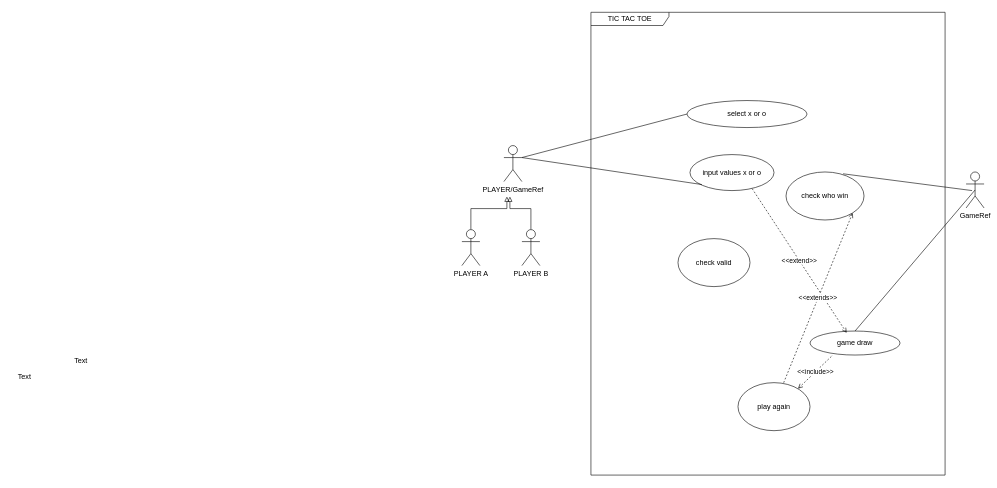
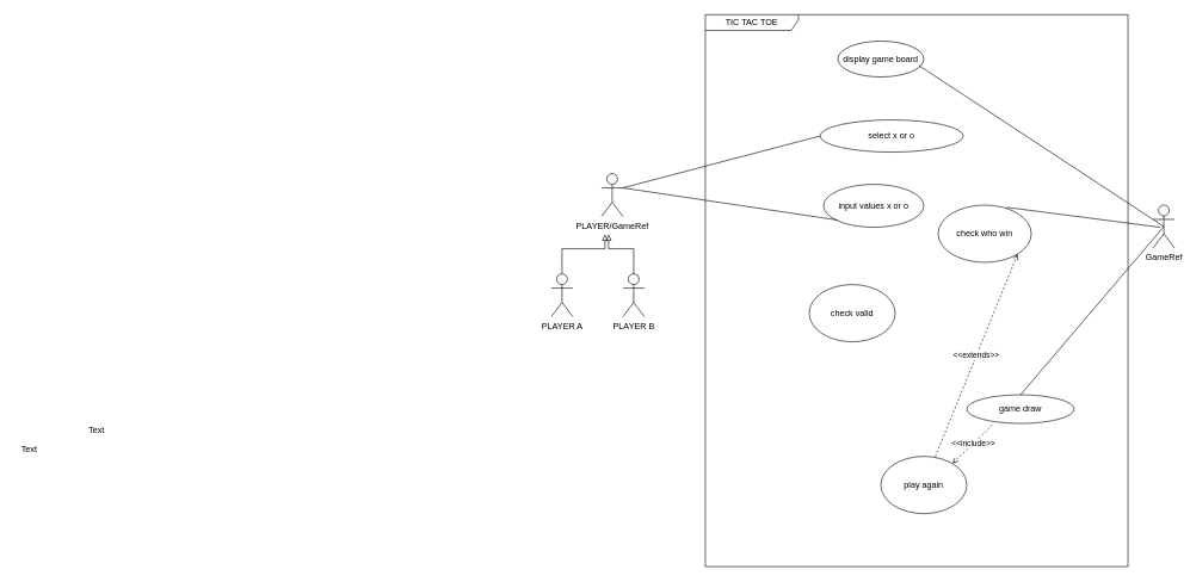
  <mxCell id="0" />
  <mxCell id="1" parent="0" />
  <mxCell id="2" value="TIC TAC TOE" style="shape=umlFrame;whiteSpace=wrap;html=1;width=130;height=22;" parent="1" vertex="1"><mxGeometry x="984" y="20" width="590" height="771" as="geometry" /></mxCell>
  <mxCell id="3" style="edgeStyle=orthogonalEdgeStyle;rounded=0;orthogonalLoop=1;jettySize=auto;html=1;exitX=0.5;exitY=0;exitDx=0;exitDy=0;exitPerimeter=0;endArrow=block;endFill=0;" edge="1" parent="1" source="4"><mxGeometry relative="1" as="geometry"><mxPoint x="849" y="327" as="targetPoint" /><Array as="points"><mxPoint x="884" y="347" /><mxPoint x="849" y="347" /></Array></mxGeometry></mxCell>
  <mxCell id="4" value="PLAYER B" style="shape=umlActor;verticalLabelPosition=bottom;verticalAlign=top;html=1;" parent="1" vertex="1"><mxGeometry x="869" y="382" width="30" height="60" as="geometry" /></mxCell>
  <mxCell id="5" value="select x or o" style="ellipse;whiteSpace=wrap;html=1;" parent="1" vertex="1"><mxGeometry x="1144" y="167" width="200" height="45" as="geometry" /></mxCell>
  <mxCell id="6" value="input values x or o" style="ellipse;whiteSpace=wrap;html=1;" parent="1" vertex="1"><mxGeometry x="1149" y="257" width="140" height="60" as="geometry" /></mxCell>
  <mxCell id="7" value="" style="edgeStyle=orthogonalEdgeStyle;rounded=0;orthogonalLoop=1;jettySize=auto;html=1;endArrow=block;endFill=0;" edge="1" parent="1" source="8"><mxGeometry relative="1" as="geometry"><mxPoint x="844" y="327" as="targetPoint" /><Array as="points"><mxPoint x="784" y="347" /><mxPoint x="844" y="347" /></Array></mxGeometry></mxCell>
  <mxCell id="8" value="PLAYER A" style="shape=umlActor;verticalLabelPosition=bottom;verticalAlign=top;html=1;" parent="1" vertex="1"><mxGeometry x="769" y="382" width="30" height="60" as="geometry" /></mxCell>
  <mxCell id="9" value="PLAYER/GameRef" style="shape=umlActor;verticalLabelPosition=bottom;verticalAlign=top;html=1;" vertex="1" parent="1"><mxGeometry x="839" y="242" width="30" height="60" as="geometry" /></mxCell>
  <mxCell id="10" value="game draw" style="ellipse;whiteSpace=wrap;html=1;" parent="1" vertex="1"><mxGeometry x="1349" y="551" width="150" height="40" as="geometry" /></mxCell>
  <mxCell id="11" value="" style="endArrow=none;html=1;exitX=1;exitY=0.333;exitDx=0;exitDy=0;exitPerimeter=0;entryX=0;entryY=0.5;entryDx=0;entryDy=0;" parent="1" source="9" target="5" edge="1"><mxGeometry width="50" height="50" relative="1" as="geometry"><mxPoint x="1179" y="287" as="sourcePoint" /><mxPoint x="1010.683" y="188.558" as="targetPoint" /></mxGeometry></mxCell>
+ <mxCell id="12" value="display game board" style="ellipse;whiteSpace=wrap;html=1;" parent="1" vertex="1"><mxGeometry x="1169" y="57" width="120" height="50" as="geometry" /></mxCell>
  <mxCell id="13" value="check valid" style="ellipse;whiteSpace=wrap;html=1;" parent="1" vertex="1"><mxGeometry x="1129" y="397" width="120" height="80" as="geometry" /></mxCell>
  <mxCell id="14" value="check who win" style="ellipse;whiteSpace=wrap;html=1;" parent="1" vertex="1"><mxGeometry x="1309" y="286" width="130" height="80" as="geometry" /></mxCell>
  <mxCell id="15" value="GameRef" style="shape=umlActor;verticalLabelPosition=bottom;verticalAlign=top;html=1;" parent="1" vertex="1"><mxGeometry x="1609" y="286" width="30" height="60" as="geometry" /></mxCell>
- <mxCell id="17" value="&amp;lt;&amp;lt;extend&amp;gt;&amp;gt;" style="endArrow=none;html=1;dashed=1;entryX=0.736;entryY=0.933;entryDx=0;entryDy=0;entryPerimeter=0;exitX=0.407;exitY=0.075;exitDx=0;exitDy=0;exitPerimeter=0;startArrow=open;startFill=0;" parent="1" source="10" target="6" edge="1"><mxGeometry width="50" height="50" relative="1" as="geometry"><mxPoint x="1459" y="497" as="sourcePoint" /><mxPoint x="1509" y="447" as="targetPoint" /></mxGeometry></mxCell>
+ <mxCell id="16" value="" style="endArrow=none;html=1;entryX=0.942;entryY=0.68;entryDx=0;entryDy=0;entryPerimeter=0;exitX=0.5;exitY=0.5;exitDx=0;exitDy=0;exitPerimeter=0;" parent="1" source="15" target="12" edge="1"><mxGeometry width="50" height="50" relative="1" as="geometry"><mxPoint x="1319" y="177" as="sourcePoint" /><mxPoint x="1369" y="127" as="targetPoint" /></mxGeometry></mxCell>
  <mxCell id="18" value="" style="endArrow=none;html=1;entryX=0.5;entryY=0.5;entryDx=0;entryDy=0;entryPerimeter=0;exitX=0.5;exitY=0;exitDx=0;exitDy=0;" parent="1" source="10" target="15" edge="1"><mxGeometry width="50" height="50" relative="1" as="geometry"><mxPoint x="1509" y="487" as="sourcePoint" /><mxPoint x="1559" y="437" as="targetPoint" /></mxGeometry></mxCell>
  <mxCell id="19" value="Text" style="text;html=1;align=center;verticalAlign=middle;resizable=0;points=[];autosize=1;" parent="1" vertex="1"><mxGeometry x="20" y="617" width="40" height="20" as="geometry" /></mxCell>
  <mxCell id="20" value="Text" style="text;html=1;align=center;verticalAlign=middle;resizable=0;points=[];autosize=1;" parent="1" vertex="1"><mxGeometry x="114" y="591" width="40" height="20" as="geometry" /></mxCell>
  <mxCell id="21" value="" style="endArrow=none;html=1;exitX=0.731;exitY=0.038;exitDx=0;exitDy=0;exitPerimeter=0;" parent="1" source="14" edge="1"><mxGeometry width="50" height="50" relative="1" as="geometry"><mxPoint x="1289" y="327" as="sourcePoint" /><mxPoint x="1619" y="317" as="targetPoint" /></mxGeometry></mxCell>
  <mxCell id="22" value="play again" style="ellipse;whiteSpace=wrap;html=1;" parent="1" vertex="1"><mxGeometry x="1229" y="637" width="120" height="80" as="geometry" /></mxCell>
  <mxCell id="23" value="&amp;lt;&amp;lt;include&amp;gt;&amp;gt;" style="endArrow=none;html=1;entryX=0.253;entryY=1;entryDx=0;entryDy=0;entryPerimeter=0;dashed=1;startArrow=open;startFill=0;" parent="1" target="10" edge="1"><mxGeometry width="50" height="50" relative="1" as="geometry"><mxPoint x="1329" y="647" as="sourcePoint" /><mxPoint x="1379" y="597" as="targetPoint" /></mxGeometry></mxCell>
  <mxCell id="24" value="&amp;lt;&amp;lt;extends&amp;gt;&amp;gt;" style="endArrow=none;html=1;dashed=1;startArrow=open;startFill=0;exitX=1;exitY=1;exitDx=0;exitDy=0;" parent="1" source="14" target="22" edge="1"><mxGeometry width="50" height="50" relative="1" as="geometry"><mxPoint x="1229" y="607" as="sourcePoint" /><mxPoint x="1179" y="657" as="targetPoint" /></mxGeometry></mxCell>
  <mxCell id="25" value="" style="endArrow=none;html=1;entryX=1;entryY=0.333;entryDx=0;entryDy=0;entryPerimeter=0;" parent="1" target="9" edge="1"><mxGeometry width="50" height="50" relative="1" as="geometry"><mxPoint x="1169" y="307" as="sourcePoint" /><mxPoint x="1629" y="167" as="targetPoint" /></mxGeometry></mxCell>
